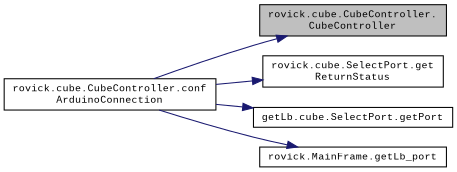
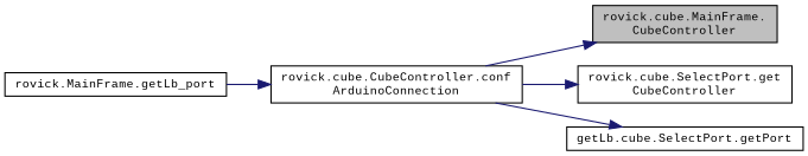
  digraph {
    fontname="Liberation Mono"
    rankdir=LR
    node [color=black fillcolor=white fontname="Liberation Mono" fontsize=10 shape=record style=filled]
    edge [color=midnightblue fontname="Liberation Mono" fontsize=10 labelfontname=Helvetica labelfontsize=10 style=solid]
-   n1 [fillcolor=grey75 fontcolor=black height=0.2 label="rovick.cube.CubeController.\lCubeController" width=0.4]
+   n1 [fillcolor=grey75 fontcolor=black height=0.2 label="rovick.cube.MainFrame.\lCubeController" width=0.4]
    n2 [height=0.2 label="rovick.cube.CubeController.conf\lArduinoConnection" width=0.4]
-   n3 [height=0.2 label="rovick.cube.SelectPort.get\lReturnStatus" width=0.4]
+   n3 [height=0.2 label="rovick.cube.SelectPort.get\lCubeController" width=0.4]
    n4 [height=0.2 label="getLb.cube.SelectPort.getPort" width=0.4]
    n5 [height=0.2 label="rovick.MainFrame.getLb_port" width=0.4]
    n2 -> n1
    n2 -> n3
    n2 -> n4
-   n2 -> n5
+   n5 -> n2
  }
